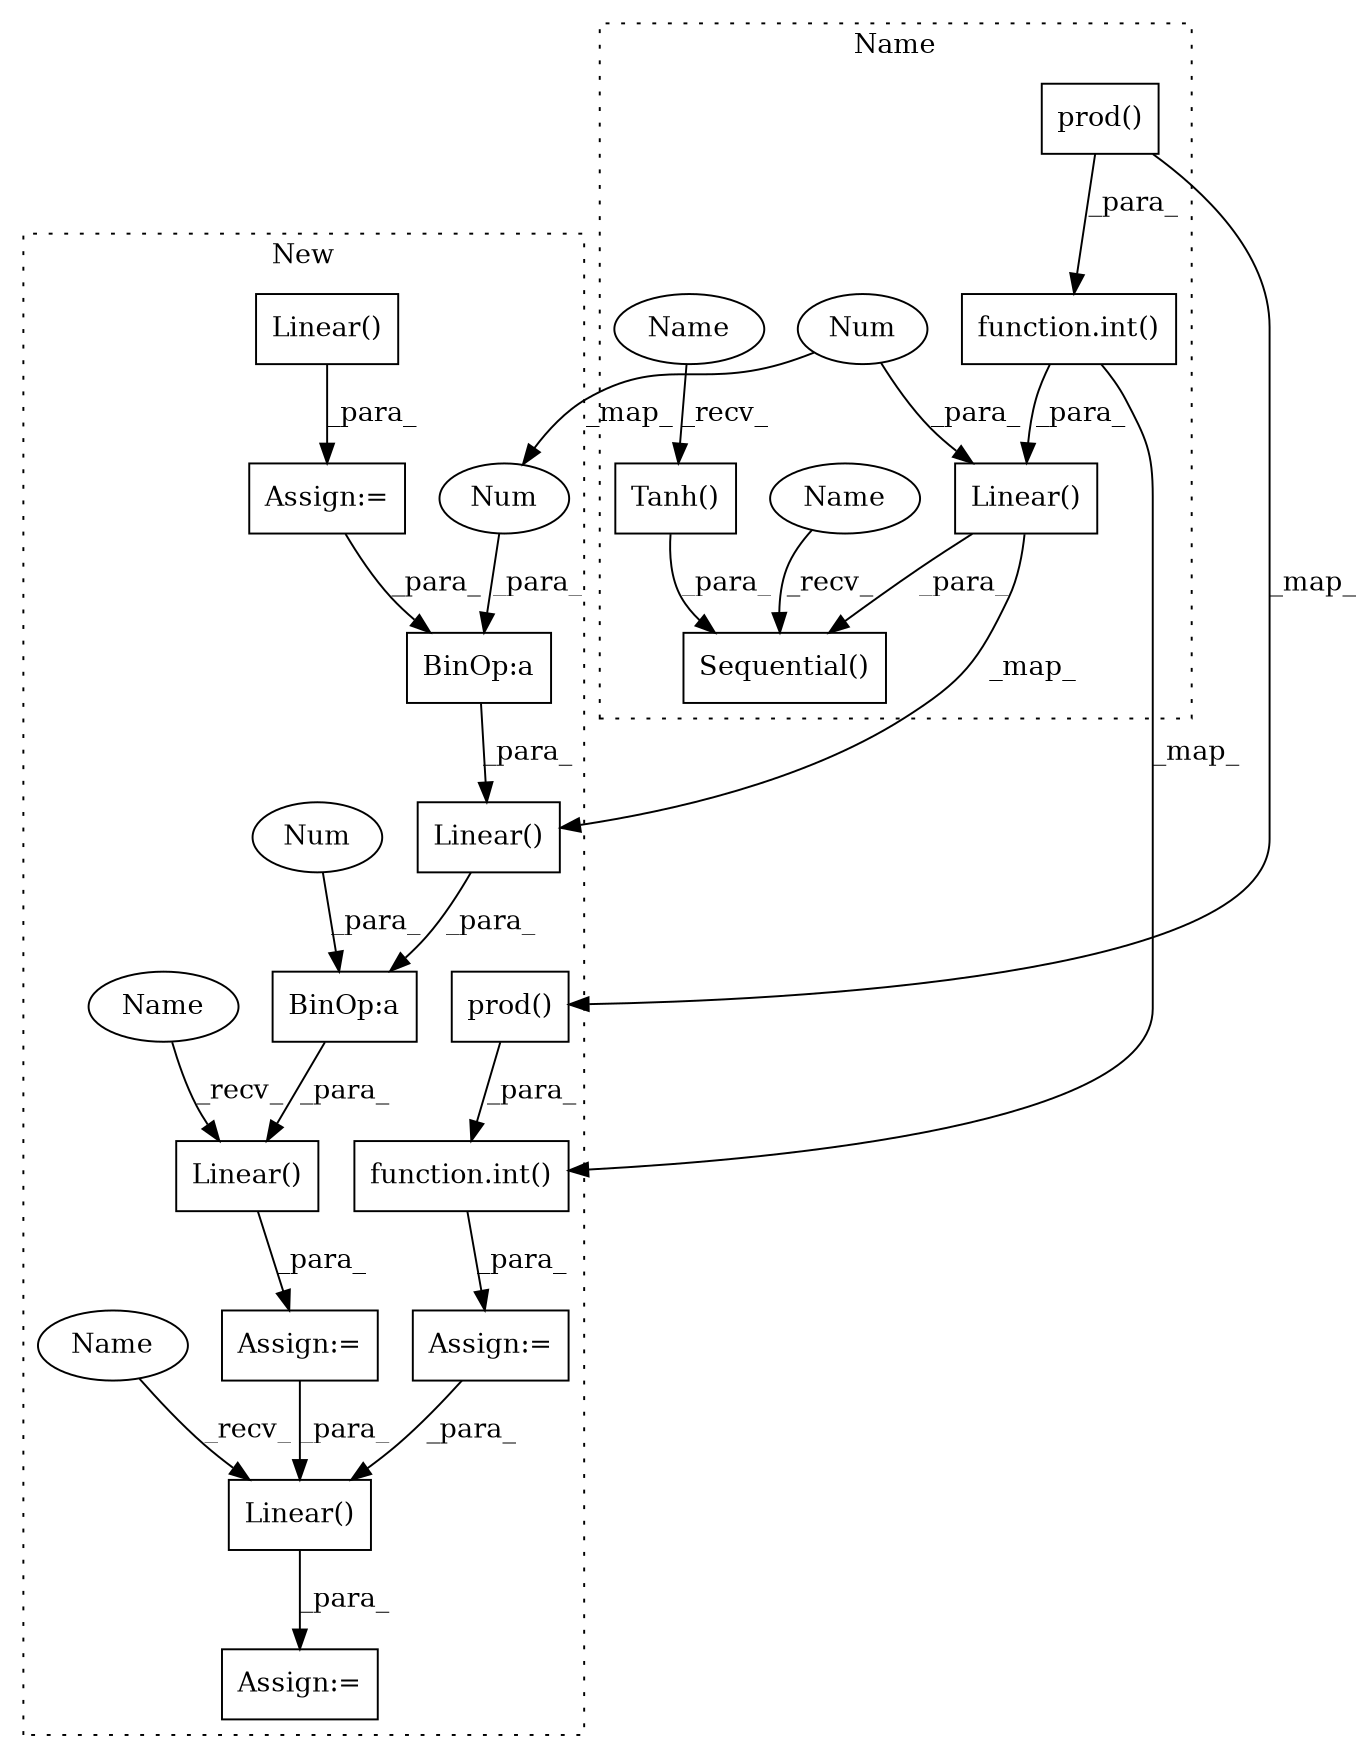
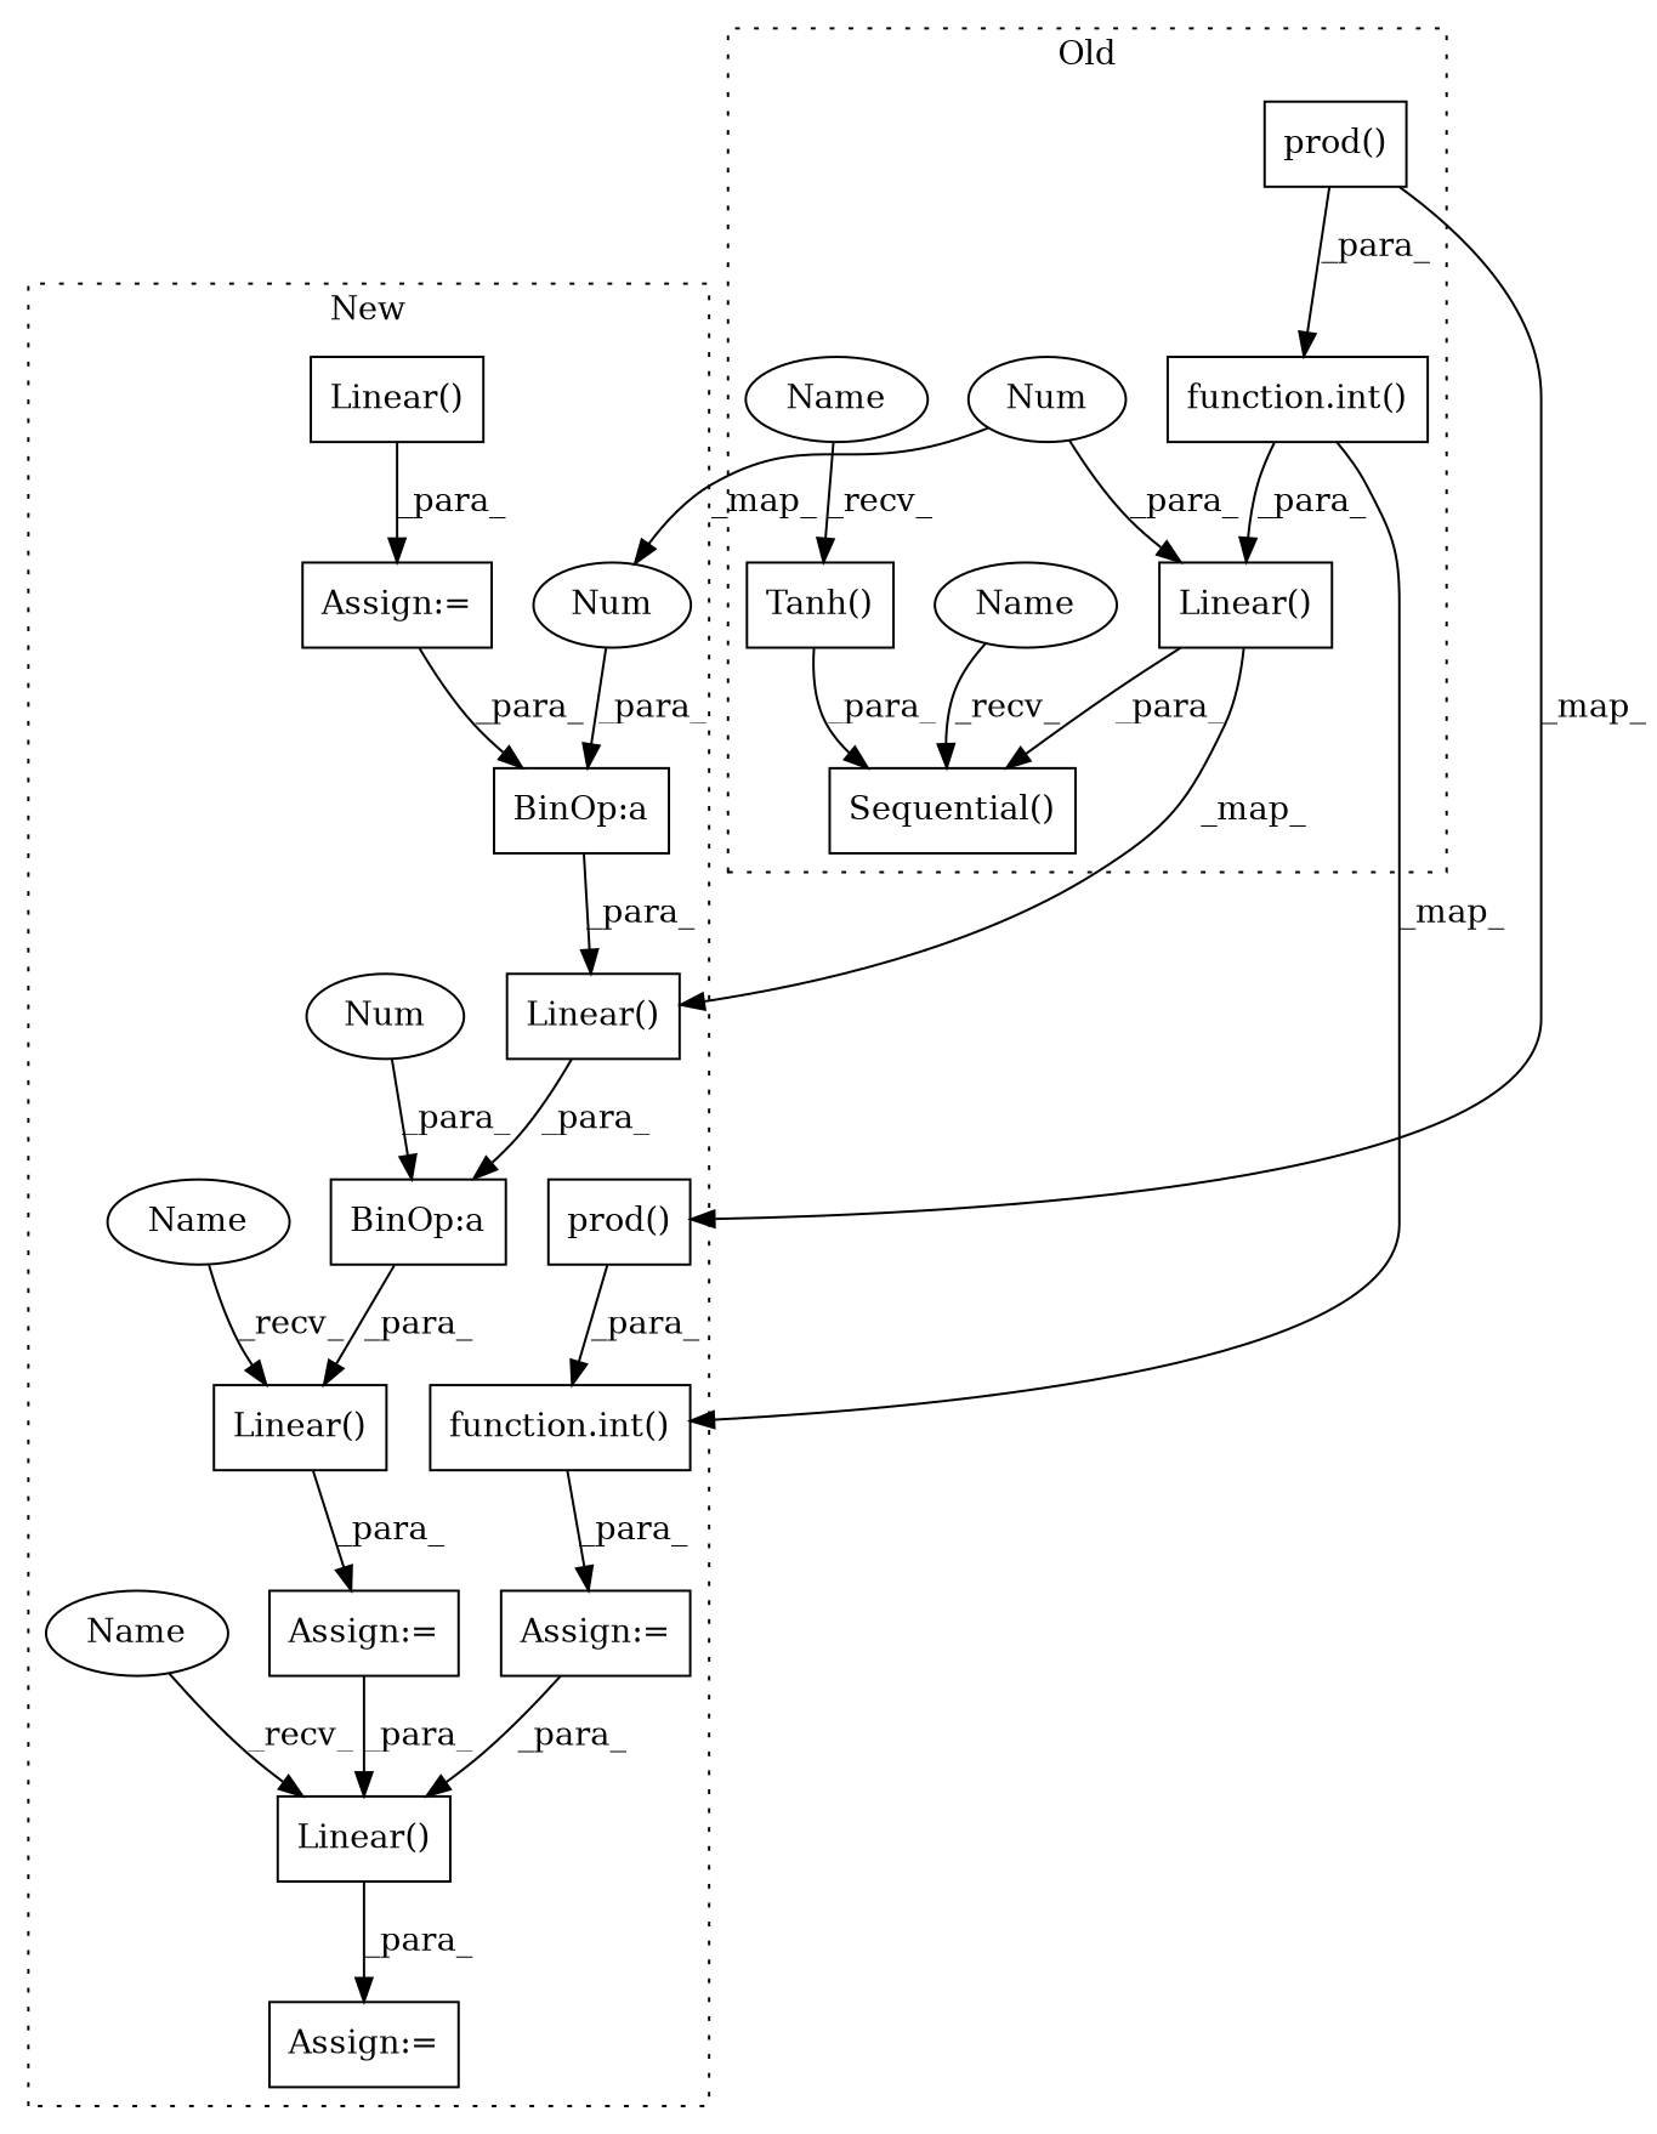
  digraph {
    node [a=75 l=3 s=706 shape=box]
    n1 [l="8,1" label="prod()" s="672,689"]
    n2 [l="27,10" label="Sequential()" s="480,715"]
    n3 [l="4,1" label="function.int()" s="668,690"]
    n4 [l="10,1" label="Linear()" s="652,691"]
    n5 [l=9 label="Tanh()"]
    n6 [a=76 l=4 label=Num s=662 shape=ellipse]
    n7 [a=87 l=2 label=Name s=480 shape=ellipse]
    n8 [a=87 l=2 label=Name shape=ellipse]
    n9 [l="8,1" label="prod()" s="225,242"]
    n10 [l="4,1" label="function.int()" s="221,243"]
    n11 [a=68 label="Assign:=" s=218]
    n12 [a=68 label="Assign:=" s=507]
    n13 [l="10,1" label="Linear()" s="510,548"]
    n14 [l="10,1" label="Linear()" s="299,331"]
    n15 [l="10,1" label="Linear()" s="352,410"]
    n16 [a=82 label="BinOp:a" s=406]
    n17 [a=82 label="BinOp:a" s=485]
    n18 [a=76 l=1 label=Num s=409 shape=ellipse]
    n19 [a=76 l=1 label=Num s=488 shape=ellipse]
    n20 [a=68 label="Assign:=" s=296]
    n21 [a=68 label="Assign:=" s=428]
    n22 [l="10,1" label="Linear()" s="431,489"]
    n23 [a=87 l=2 label=Name s=431 shape=ellipse]
    n24 [a=87 l=2 label=Name s=510 shape=ellipse]
    subgraph cluster_1 {
-     label=Name
+     label=Old
      style=dotted
      n1
      n2
      n3
      n4
      n5
      n6
      n7
      n8
    }
    subgraph cluster_2 {
      label=New
      style=dotted
      n9
      n10
      n11
      n12
      n13
      n14
      n15
      n16
      n17
      n18
      n19
      n20
      n21
      n22
      n23
      n24
    }
    n1 -> n3 [label=_para_]
    n1 -> n9 [label=_map_]
    n3 -> n4 [label=_para_]
    n3 -> n10 [label=_map_]
    n4 -> n2 [label=_para_]
    n4 -> n15 [label=_map_]
    n5 -> n2 [label=_para_]
    n6 -> n4 [label=_para_]
    n6 -> n18 [label=_map_]
    n7 -> n2 [label=_recv_]
    n8 -> n5 [label=_recv_]
    n9 -> n10 [label=_para_]
    n10 -> n11 [label=_para_]
    n11 -> n13 [label=_para_]
    n13 -> n12 [label=_para_]
    n14 -> n20 [label=_para_]
    n15 -> n17 [label=_para_]
    n16 -> n15 [label=_para_]
    n17 -> n22 [label=_para_]
    n18 -> n16 [label=_para_]
    n19 -> n17 [label=_para_]
    n20 -> n16 [label=_para_]
    n21 -> n13 [label=_para_]
    n22 -> n21 [label=_para_]
    n23 -> n22 [label=_recv_]
    n24 -> n13 [label=_recv_]
  }
